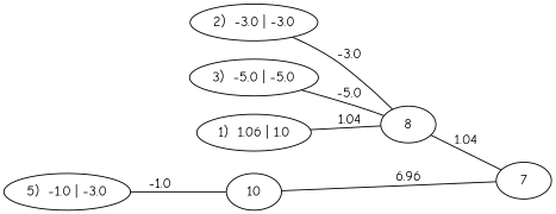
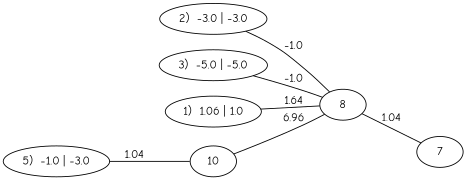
  strict graph {
    fontname="Comic Neue"
    rankdir=LR
    node [fontname="Comic Neue"]
    edge [fontname="Comic Neue"]
    n1 [label=7]
    n2 [label=8]
    n3 [label="2)  -3.0 | -3.0"]
    n4 [label="3)  -5.0 | -5.0"]
    n5 [label="1)  1.06 | 1.0"]
    n6 [label=10]
    n7 [label="5)  -1.0 | -3.0"]
    n2 -- n1 [label=1.04]
-   n3 -- n2 [label=-3.0]
-   n4 -- n2 [label=-5.0]
-   n5 -- n2 [label=1.04]
-   n6 -- n1 [label=6.96]
-   n7 -- n6 [label=-1.0]
+   n3 -- n2 [label=-1.0]
+   n4 -- n2 [label=-1.0]
+   n5 -- n2 [label=1.64]
+   n6 -- n2 [label=6.96]
+   n7 -- n6 [label=1.04]
  }
